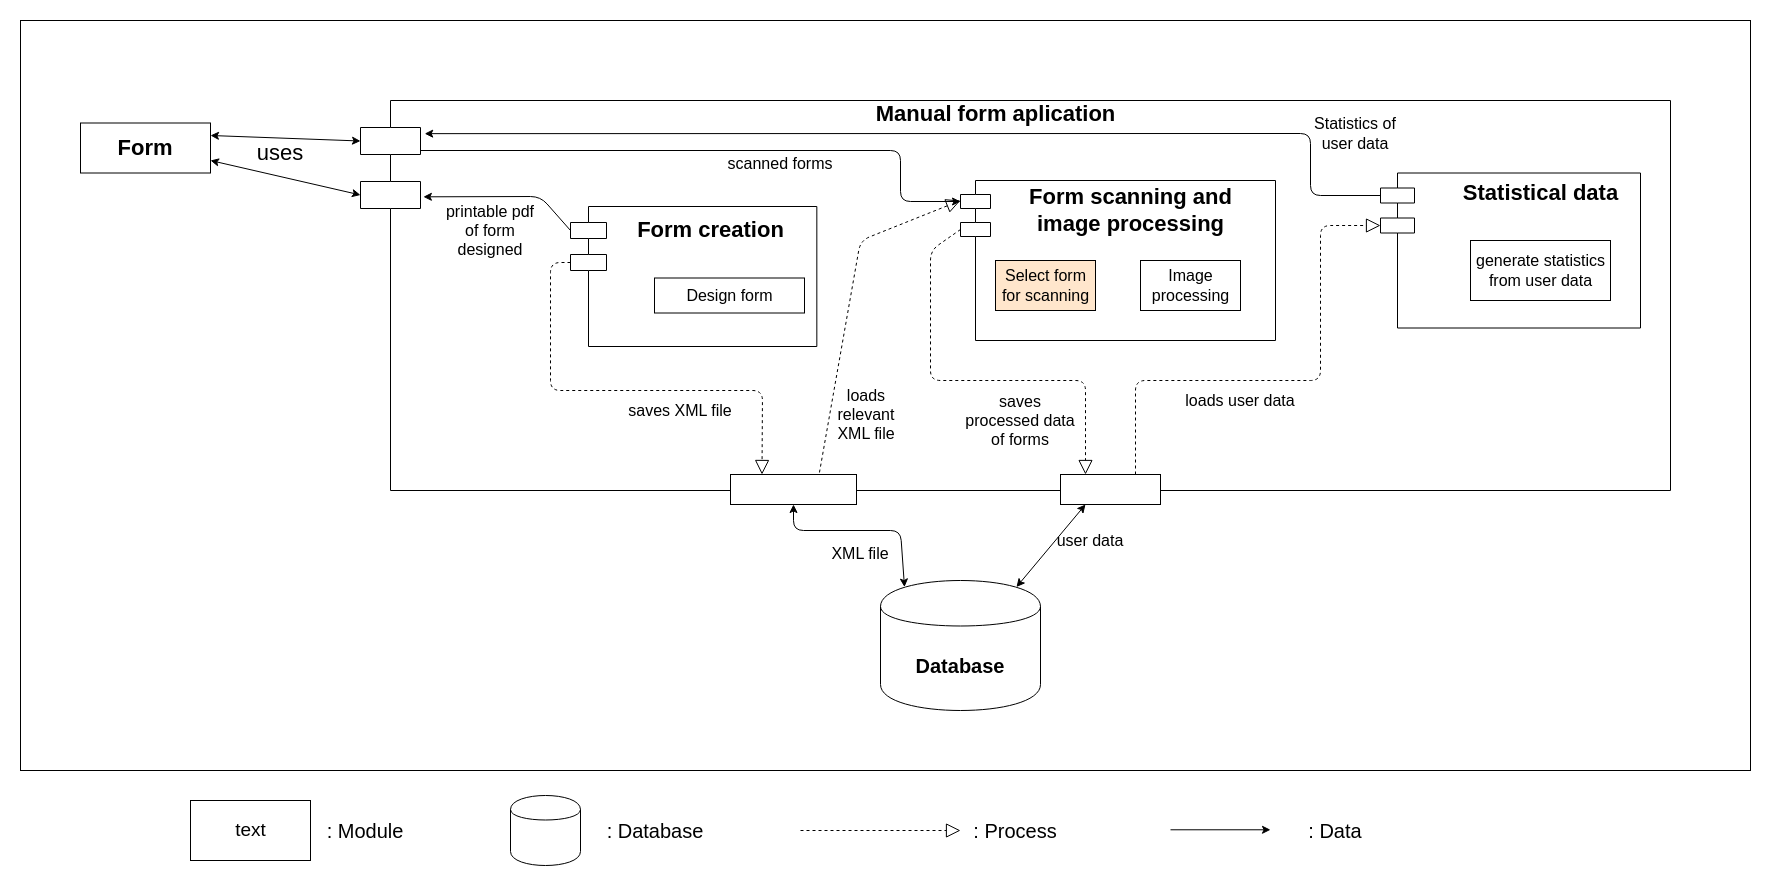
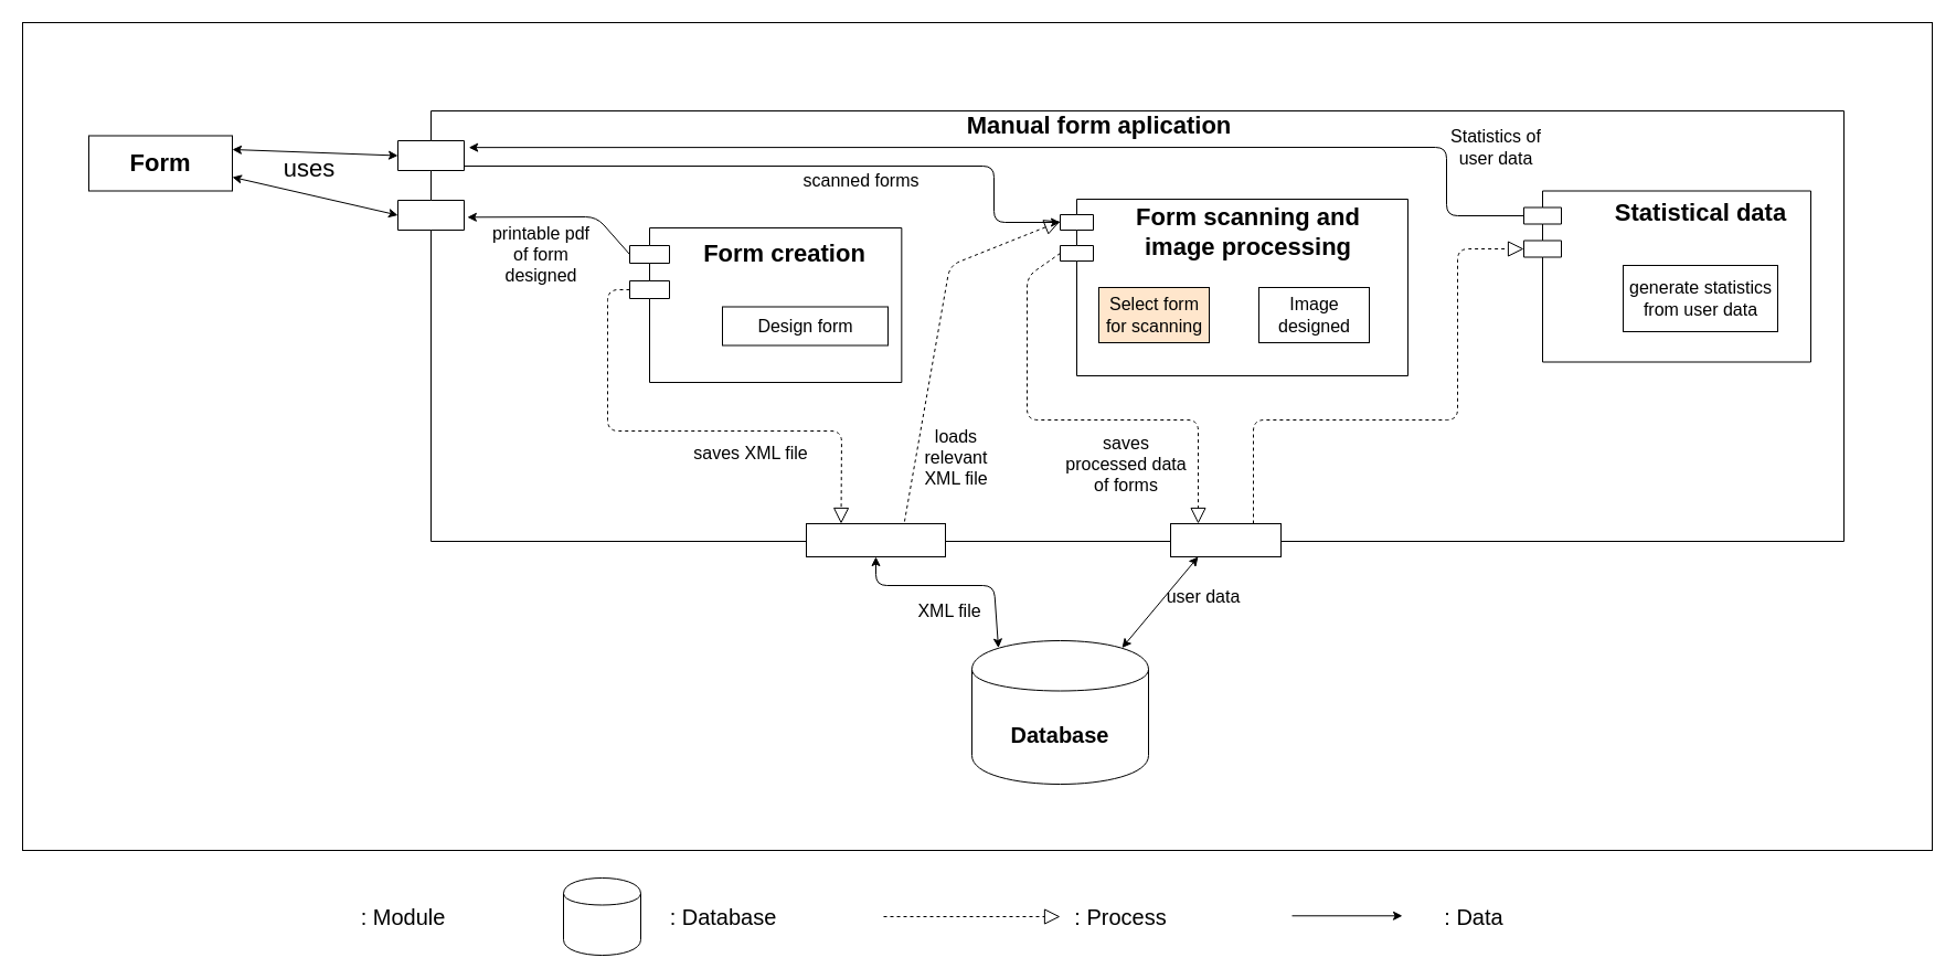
  <mxCell id="0" />
  <mxCell id="1" parent="0" />
  <mxCell id="2" value="" style="html=1;" vertex="1" parent="1"><mxGeometry x="20" y="20" width="1730" height="750" as="geometry" /></mxCell>
  <mxCell id="3" value="" style="shape=module;align=left;spacingLeft=20;align=center;verticalAlign=top;fontSize=22;jettyWidth=60;jettyHeight=27;" parent="1" vertex="1"><mxGeometry x="360" y="100" width="1310" height="390" as="geometry" /></mxCell>
  <mxCell id="4" value="" style="shape=module;align=left;spacingLeft=20;align=center;verticalAlign=top;fontSize=22;jettyWidth=34;jettyHeight=15;" parent="1" vertex="1"><mxGeometry x="1380" y="172.5" width="260" height="155" as="geometry" /></mxCell>
  <mxCell id="5" value="" style="shape=module;align=left;spacingLeft=20;align=center;verticalAlign=top;fontSize=22;jettyWidth=30;jettyHeight=14;" parent="1" vertex="1"><mxGeometry x="960" y="180" width="315" height="160" as="geometry" /></mxCell>
  <mxCell id="6" value="" style="shape=module;align=left;spacingLeft=20;align=center;verticalAlign=top;fontSize=22;jettyWidth=36;jettyHeight=16;" parent="1" vertex="1"><mxGeometry x="570" y="206" width="246.34" height="140" as="geometry" /></mxCell>
  <mxCell id="7" value="&lt;div style=&quot;font-size: 22px&quot;&gt;Form scanning and &lt;br&gt;&lt;/div&gt;&lt;div style=&quot;font-size: 22px&quot;&gt;image processing&lt;br&gt;&lt;/div&gt;" style="text;strokeColor=none;fillColor=none;html=1;fontSize=22;fontStyle=1;verticalAlign=middle;align=center;" parent="1" vertex="1"><mxGeometry x="1080" y="190" width="100" height="40" as="geometry" /></mxCell>
  <mxCell id="8" value="Form creation" style="text;strokeColor=none;fillColor=none;html=1;fontSize=22;fontStyle=1;verticalAlign=middle;align=center;" parent="1" vertex="1"><mxGeometry x="660" y="210" width="100" height="40" as="geometry" /></mxCell>
  <mxCell id="9" style="edgeStyle=orthogonalEdgeStyle;rounded=0;orthogonalLoop=1;jettySize=auto;html=1;exitX=0.5;exitY=1;exitDx=0;exitDy=0;fontSize=22;" parent="1" source="7" target="7" edge="1"><mxGeometry relative="1" as="geometry" /></mxCell>
  <mxCell id="10" value="Statistical data " style="text;strokeColor=none;fillColor=none;html=1;fontSize=22;fontStyle=1;verticalAlign=middle;align=center;" parent="1" vertex="1"><mxGeometry x="1490" y="172.5" width="100" height="40" as="geometry" /></mxCell>
  <mxCell id="11" value="Form" style="whiteSpace=wrap;html=1;align=center;fontSize=22;fontStyle=1" parent="1" vertex="1"><mxGeometry x="80" y="122.5" width="130" height="50" as="geometry" /></mxCell>
  <mxCell id="12" value="" style="endArrow=classic;startArrow=classic;html=1;fontSize=22;entryX=0;entryY=0;entryDx=0;entryDy=40.5;entryPerimeter=0;exitX=1;exitY=0.25;exitDx=0;exitDy=0;" parent="1" source="11" target="3" edge="1"><mxGeometry width="50" height="50" relative="1" as="geometry"><mxPoint x="330" y="201" as="sourcePoint" /><mxPoint x="330" y="260" as="targetPoint" /></mxGeometry></mxCell>
  <mxCell id="13" value="uses" style="text;html=1;strokeColor=none;fillColor=none;align=center;verticalAlign=middle;whiteSpace=wrap;rounded=0;fontSize=22;" parent="1" vertex="1"><mxGeometry x="260" y="142.5" width="40" height="20" as="geometry" /></mxCell>
  <mxCell id="14" value="Database" style="shape=cylinder;whiteSpace=wrap;html=1;boundedLbl=1;backgroundOutline=1;fontSize=20;fontStyle=1" parent="1" vertex="1"><mxGeometry x="880" y="580" width="160" height="130" as="geometry" /></mxCell>
  <mxCell id="15" value="Design form" style="html=1;dashed=0;whitespace=wrap;fontSize=16;" parent="1" vertex="1"><mxGeometry x="654" y="277.5" width="150" height="35" as="geometry" /></mxCell>
  <mxCell id="16" value="Manual form aplication" style="text;strokeColor=none;fillColor=none;html=1;fontSize=22;fontStyle=1;verticalAlign=middle;align=center;" parent="1" vertex="1"><mxGeometry x="945" y="94" width="100" height="40" as="geometry" /></mxCell>
  <mxCell id="17" value="" style="html=1;dashed=0;whitespace=wrap;fontSize=16;" parent="1" vertex="1"><mxGeometry x="730" y="474" width="126" height="30" as="geometry" /></mxCell>
  <mxCell id="18" value="" style="endArrow=classic;html=1;fontSize=18;entryX=0.048;entryY=0.247;entryDx=0;entryDy=0;entryPerimeter=0;exitX=0;exitY=0;exitDx=0;exitDy=24;exitPerimeter=0;" parent="1" source="6" target="3" edge="1"><mxGeometry width="50" height="50" relative="1" as="geometry"><mxPoint x="540" y="230" as="sourcePoint" /><mxPoint x="590" y="180" as="targetPoint" /><Array as="points"><mxPoint x="540" y="196" /></Array></mxGeometry></mxCell>
  <mxCell id="19" value="&lt;div&gt;printable pdf &lt;br&gt;&lt;/div&gt;&lt;div&gt;of form designed&lt;/div&gt;" style="text;html=1;strokeColor=none;fillColor=none;align=center;verticalAlign=middle;whiteSpace=wrap;rounded=0;fontSize=16;" parent="1" vertex="1"><mxGeometry x="430" y="220" width="120" height="20" as="geometry" /></mxCell>
  <mxCell id="20" value="user data" style="text;html=1;strokeColor=none;fillColor=none;align=center;verticalAlign=middle;whiteSpace=wrap;rounded=0;fontSize=16;" parent="1" vertex="1"><mxGeometry x="1030" y="530" width="120" height="20" as="geometry" /></mxCell>
  <mxCell id="21" value="saves XML file" style="text;html=1;strokeColor=none;fillColor=none;align=center;verticalAlign=middle;whiteSpace=wrap;rounded=0;fontSize=16;" parent="1" vertex="1"><mxGeometry x="620" y="400" width="120" height="20" as="geometry" /></mxCell>
  <mxCell id="22" style="edgeStyle=orthogonalEdgeStyle;rounded=0;orthogonalLoop=1;jettySize=auto;html=1;exitX=0.5;exitY=1;exitDx=0;exitDy=0;fontSize=16;" parent="1" source="20" target="20" edge="1"><mxGeometry relative="1" as="geometry" /></mxCell>
  <mxCell id="23" value="" style="endArrow=classic;startArrow=classic;html=1;fontSize=16;exitX=0.15;exitY=0.05;exitDx=0;exitDy=0;entryX=0.5;entryY=1;entryDx=0;entryDy=0;exitPerimeter=0;" parent="1" source="14" target="17" edge="1"><mxGeometry width="50" height="50" relative="1" as="geometry"><mxPoint x="940" y="570" as="sourcePoint" /><mxPoint x="990" y="520" as="targetPoint" /><Array as="points"><mxPoint x="900" y="530" /><mxPoint x="793" y="530" /></Array></mxGeometry></mxCell>
  <mxCell id="24" value="&lt;div&gt;Select form &lt;br&gt;&lt;/div&gt;&lt;div&gt;for scanning&lt;/div&gt;" style="html=1;dashed=0;whitespace=wrap;fontSize=16;fillColor=#ffe6cc;" parent="1" vertex="1"><mxGeometry x="995" y="260" width="100" height="50" as="geometry" /></mxCell>
  <mxCell id="25" value="&lt;div&gt;loads &lt;br&gt;&lt;/div&gt;&lt;div&gt;relevant&lt;br&gt;&lt;/div&gt;&lt;div&gt;XML file&lt;/div&gt;" style="text;html=1;strokeColor=none;fillColor=none;align=center;verticalAlign=middle;whiteSpace=wrap;rounded=0;fontSize=16;" parent="1" vertex="1"><mxGeometry x="806" y="404" width="120" height="20" as="geometry" /></mxCell>
- <mxCell id="26" value="&lt;div&gt;Image &lt;br&gt;&lt;/div&gt;&lt;div&gt;processing&lt;/div&gt;" style="html=1;dashed=0;whitespace=wrap;fontSize=16;" parent="1" vertex="1"><mxGeometry x="1140" y="260" width="100" height="50" as="geometry" /></mxCell>
+ <mxCell id="26" value="&lt;div&gt;Image &lt;br&gt;&lt;/div&gt;&lt;div&gt;designed&lt;/div&gt;" style="html=1;dashed=0;whitespace=wrap;fontSize=16;" parent="1" vertex="1"><mxGeometry x="1140" y="260" width="100" height="50" as="geometry" /></mxCell>
  <mxCell id="27" value="" style="endArrow=classic;startArrow=classic;html=1;fontSize=22;entryX=0;entryY=0;entryDx=0;entryDy=94.5;entryPerimeter=0;exitX=1;exitY=0.75;exitDx=0;exitDy=0;" parent="1" source="11" target="3" edge="1"><mxGeometry width="50" height="50" relative="1" as="geometry"><mxPoint x="330" y="211" as="sourcePoint" /><mxPoint x="460" y="210.5" as="targetPoint" /></mxGeometry></mxCell>
  <mxCell id="28" value="" style="endArrow=classic;html=1;fontSize=16;entryX=0;entryY=0;entryDx=0;entryDy=21;entryPerimeter=0;" parent="1" target="5" edge="1"><mxGeometry width="50" height="50" relative="1" as="geometry"><mxPoint x="420" as="sourcePoint" y="150" /><mxPoint x="610" y="170" as="targetPoint" /><Array as="points"><mxPoint x="900" y="150" /><mxPoint x="900" y="201" /></Array></mxGeometry></mxCell>
  <mxCell id="29" value="scanned forms" style="text;html=1;strokeColor=none;fillColor=none;align=center;verticalAlign=middle;whiteSpace=wrap;rounded=0;fontSize=16;" parent="1" vertex="1"><mxGeometry x="720" y="152.5" width="120" height="20" as="geometry" /></mxCell>
  <mxCell id="30" value="" style="html=1;dashed=0;whitespace=wrap;fontSize=16;" parent="1" vertex="1"><mxGeometry x="1060" y="474" width="100" height="30" as="geometry" /></mxCell>
  <mxCell id="31" value="&lt;div&gt;saves &lt;br&gt;&lt;/div&gt;&lt;div&gt;processed data&lt;/div&gt;&lt;div&gt;of forms&lt;br&gt;&lt;/div&gt;" style="text;html=1;strokeColor=none;fillColor=none;align=center;verticalAlign=middle;whiteSpace=wrap;rounded=0;fontSize=16;" parent="1" vertex="1"><mxGeometry x="960" y="410" width="120" height="20" as="geometry" /></mxCell>
  <mxCell id="32" value="" style="endArrow=classic;startArrow=classic;html=1;fontSize=16;entryX=0.25;entryY=1;entryDx=0;entryDy=0;exitX=0.85;exitY=0.05;exitDx=0;exitDy=0;exitPerimeter=0;" parent="1" source="14" target="30" edge="1"><mxGeometry width="50" height="50" relative="1" as="geometry"><mxPoint x="1050" y="590" as="sourcePoint" /><mxPoint x="1100" y="540" as="targetPoint" /></mxGeometry></mxCell>
  <mxCell id="33" value="XML file" style="text;html=1;strokeColor=none;fillColor=none;align=center;verticalAlign=middle;whiteSpace=wrap;rounded=0;fontSize=16;" parent="1" vertex="1"><mxGeometry x="800" y="543" width="120" height="20" as="geometry" /></mxCell>
  <mxCell id="34" value="&lt;div&gt;generate statistics&lt;/div&gt;&lt;div&gt;from user data&lt;br&gt;&lt;/div&gt;" style="html=1;dashed=0;whitespace=wrap;fontSize=16;" parent="1" vertex="1"><mxGeometry x="1470" y="240" width="140" height="60" as="geometry" /></mxCell>
- <mxCell id="35" value="loads user data" style="text;html=1;strokeColor=none;fillColor=none;align=center;verticalAlign=middle;whiteSpace=wrap;rounded=0;fontSize=16;" parent="1" vertex="1"><mxGeometry x="1180" y="390" width="120" height="20" as="geometry" /></mxCell>
  <mxCell id="36" value="" style="endArrow=classic;html=1;fontSize=16;exitX=0;exitY=0;exitDx=0;exitDy=22.5;exitPerimeter=0;entryX=0.049;entryY=0.085;entryDx=0;entryDy=0;entryPerimeter=0;" parent="1" source="4" target="3" edge="1"><mxGeometry width="50" height="50" relative="1" as="geometry"><mxPoint x="1280" y="460" as="sourcePoint" /><mxPoint x="510" y="193" as="targetPoint" /><Array as="points"><mxPoint x="1310" y="195" /><mxPoint x="1310" y="133" /></Array></mxGeometry></mxCell>
  <mxCell id="37" value="Statistics of user data" style="text;html=1;strokeColor=none;fillColor=none;align=center;verticalAlign=middle;whiteSpace=wrap;rounded=0;fontSize=16;" parent="1" vertex="1"><mxGeometry x="1300" y="122.5" width="110" height="20" as="geometry" /></mxCell>
  <mxCell id="38" value="" style="endArrow=block;dashed=1;endFill=0;endSize=12;html=1;exitX=0;exitY=0;exitDx=0;exitDy=56;exitPerimeter=0;entryX=0.25;entryY=0;entryDx=0;entryDy=0;" edge="1" parent="1" source="6" target="17"><mxGeometry width="160" relative="1" as="geometry"><mxPoint x="450" y="346" as="sourcePoint" /><mxPoint x="610" y="346" as="targetPoint" /><Array as="points"><mxPoint x="550" y="262" /><mxPoint x="550" y="390" /><mxPoint x="762" y="390" /></Array></mxGeometry></mxCell>
  <mxCell id="39" value="" style="endArrow=block;dashed=1;endFill=0;endSize=12;html=1;exitX=0.706;exitY=-0.067;exitDx=0;exitDy=0;exitPerimeter=0;" edge="1" parent="1" source="17"><mxGeometry width="160" relative="1" as="geometry"><mxPoint x="510" y="440" as="sourcePoint" /><mxPoint x="960" y="200" as="targetPoint" /><Array as="points"><mxPoint x="860" y="240" /></Array></mxGeometry></mxCell>
  <mxCell id="40" value="" style="endArrow=block;dashed=1;endFill=0;endSize=12;html=1;exitX=0;exitY=0;exitDx=0;exitDy=49;exitPerimeter=0;entryX=0.25;entryY=0;entryDx=0;entryDy=0;" edge="1" parent="1" source="5" target="30"><mxGeometry width="160" relative="1" as="geometry"><mxPoint x="950" y="360" as="sourcePoint" /><mxPoint x="1110" y="360" as="targetPoint" /><Array as="points"><mxPoint x="930" y="250" /><mxPoint x="930" y="380" /><mxPoint x="1085" y="380" /></Array></mxGeometry></mxCell>
  <mxCell id="41" value="" style="endArrow=block;dashed=1;endFill=0;endSize=12;html=1;exitX=0.75;exitY=0;exitDx=0;exitDy=0;entryX=0;entryY=0;entryDx=0;entryDy=52.5;entryPerimeter=0;" edge="1" parent="1" source="30" target="4"><mxGeometry width="160" relative="1" as="geometry"><mxPoint x="1180" y="390" as="sourcePoint" /><mxPoint x="1340" y="390" as="targetPoint" /><Array as="points"><mxPoint x="1135" y="380" /><mxPoint x="1320" y="380" /><mxPoint x="1320" y="225" /></Array></mxGeometry></mxCell>
- <mxCell id="42" value="text" style="html=1;dashed=0;whitespace=wrap;fontSize=19;" vertex="1" parent="1"><mxGeometry x="190" y="800" width="120" height="60" as="geometry" /></mxCell>
  <mxCell id="43" value=": Module" style="text;html=1;strokeColor=none;fillColor=none;align=center;verticalAlign=middle;whiteSpace=wrap;rounded=0;fontSize=20;" vertex="1" parent="1"><mxGeometry x="320" y="820" width="90" height="20" as="geometry" /></mxCell>
  <mxCell id="44" value="" style="shape=cylinder;whiteSpace=wrap;html=1;boundedLbl=1;backgroundOutline=1;fontSize=19;" vertex="1" parent="1"><mxGeometry x="510" y="795" width="70" height="70" as="geometry" /></mxCell>
  <mxCell id="45" value=": Database" style="text;html=1;strokeColor=none;fillColor=none;align=center;verticalAlign=middle;whiteSpace=wrap;rounded=0;fontSize=20;" vertex="1" parent="1"><mxGeometry x="600" y="820" width="110" height="20" as="geometry" /></mxCell>
  <mxCell id="46" value="" style="endArrow=block;dashed=1;endFill=0;endSize=12;html=1;fontSize=19;" edge="1" parent="1"><mxGeometry width="160" relative="1" as="geometry"><mxPoint x="800" y="830" as="sourcePoint" /><mxPoint x="960" y="830" as="targetPoint" /></mxGeometry></mxCell>
  <mxCell id="47" value=": Process " style="text;html=1;strokeColor=none;fillColor=none;align=center;verticalAlign=middle;whiteSpace=wrap;rounded=0;fontSize=20;" vertex="1" parent="1"><mxGeometry x="960" y="820" width="110" height="20" as="geometry" /></mxCell>
  <mxCell id="48" value="" style="endArrow=classic;html=1;fontSize=19;" edge="1" parent="1"><mxGeometry width="50" height="50" relative="1" as="geometry"><mxPoint x="1170" y="829.29" as="sourcePoint" /><mxPoint x="1270" y="829.29" as="targetPoint" /></mxGeometry></mxCell>
  <mxCell id="49" value=": Data " style="text;html=1;strokeColor=none;fillColor=none;align=center;verticalAlign=middle;whiteSpace=wrap;rounded=0;fontSize=20;" vertex="1" parent="1"><mxGeometry x="1280" y="820" width="110" height="20" as="geometry" /></mxCell>
